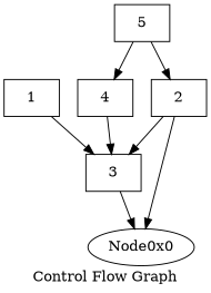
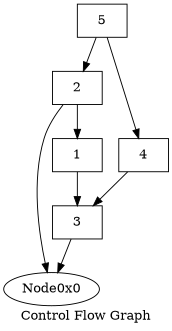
  digraph {
    label="Control Flow Graph"
    node [shape=record]
    n1 [label="{1}"]
    n2 [label="{3}"]
    Node0x0 [shape=""]
    n4 [label="{2}"]
    n5 [label="{4}"]
    n6 [label="{5}"]
    n1 -> n2
    n2 -> Node0x0
-   n4 -> n2
+   n4 -> n1
    n4 -> Node0x0
    n5 -> n2
    n6 -> n4
    n6 -> n5
  }
